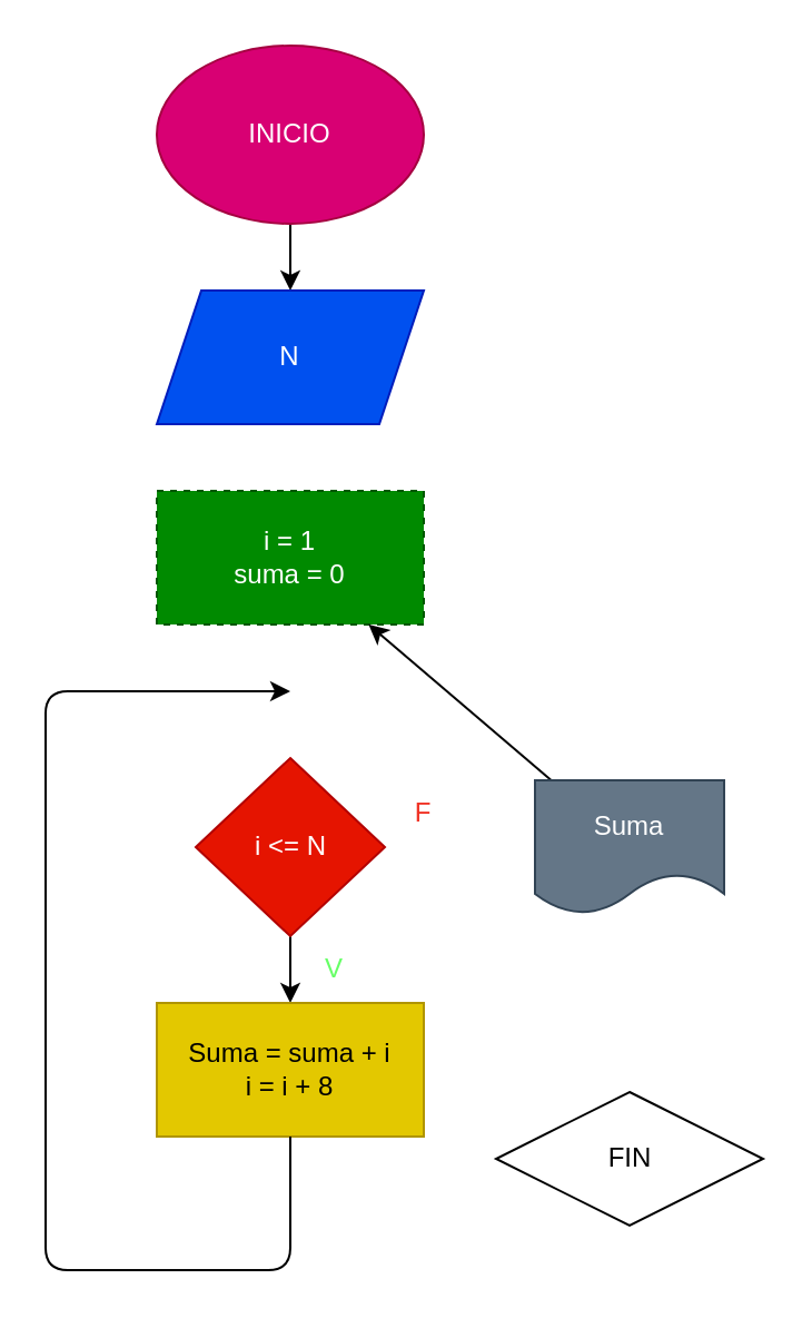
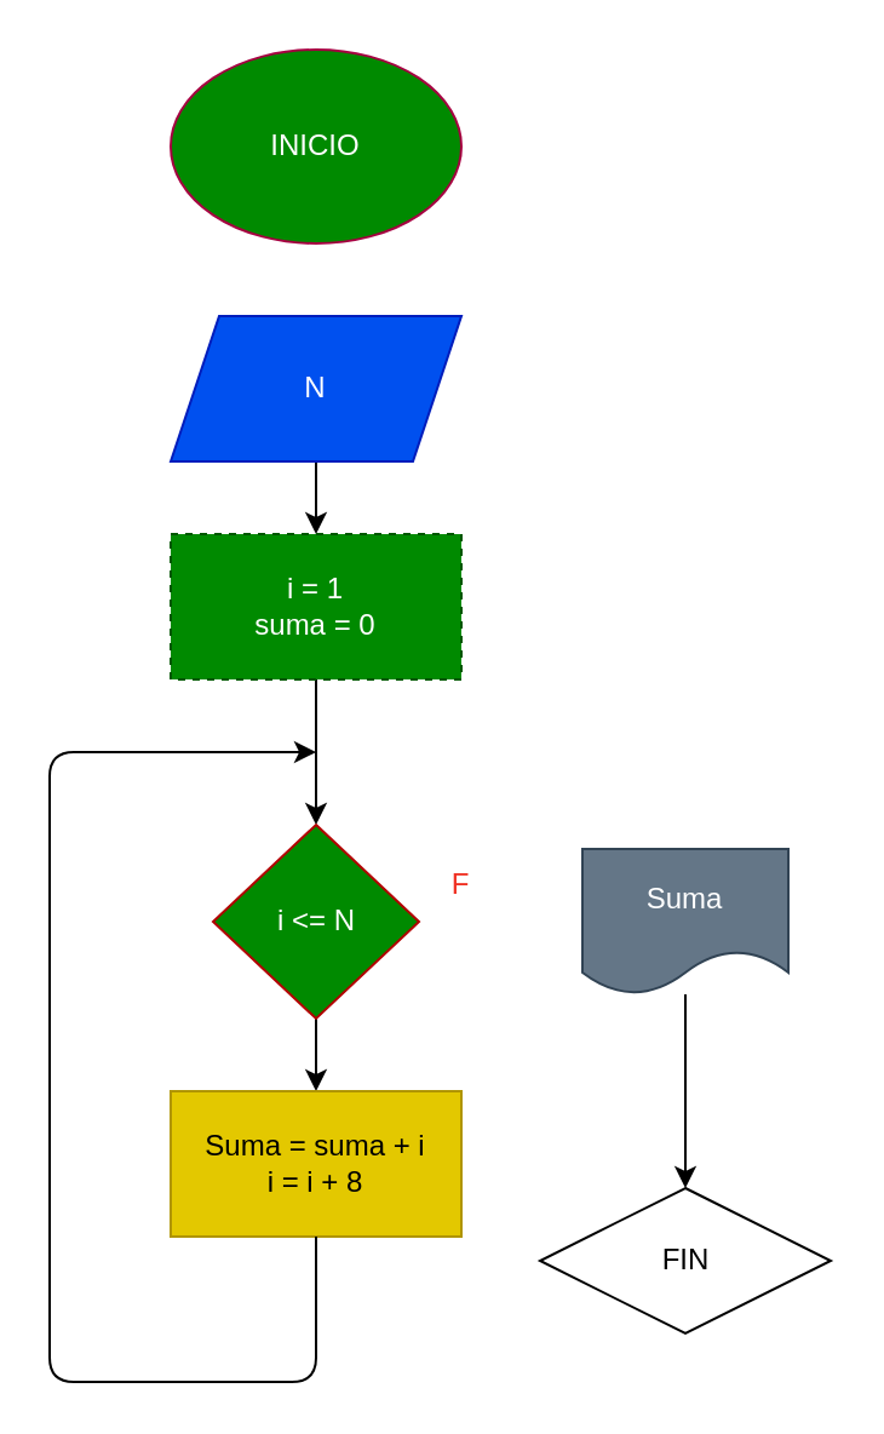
  <mxCell id="0" />
  <mxCell id="1" parent="0" />
- <mxCell id="2" value="" style="edgeStyle=none;html=1;" edge="1" parent="1" source="3" target="5"><mxGeometry relative="1" as="geometry" /></mxCell>
- <mxCell id="3" value="INICIO" style="ellipse;whiteSpace=wrap;html=1;fillColor=#d80073;fontColor=#ffffff;strokeColor=#A50040;" vertex="1" parent="1"><mxGeometry x="70" y="20" width="120" height="80" as="geometry" /></mxCell>
+ <mxCell id="3" value="INICIO" style="ellipse;whiteSpace=wrap;html=1;fillColor=#008a00;fontColor=#ffffff;strokeColor=#A50040;" vertex="1" parent="1"><mxGeometry x="70" y="20" width="120" height="80" as="geometry" /></mxCell>
+ <mxCell id="4" value="" style="edgeStyle=none;html=1;" edge="1" parent="1" source="5" target="7"><mxGeometry relative="1" as="geometry" /></mxCell>
  <mxCell id="5" value="N" style="shape=parallelogram;perimeter=parallelogramPerimeter;whiteSpace=wrap;html=1;fixedSize=1;fillColor=#0050ef;strokeColor=#001DBC;fontColor=#ffffff;" vertex="1" parent="1"><mxGeometry x="70" y="130" width="120" height="60" as="geometry" /></mxCell>
+ <mxCell id="6" value="" style="edgeStyle=none;html=1;" edge="1" parent="1" source="7" target="9"><mxGeometry relative="1" as="geometry" /></mxCell>
  <mxCell id="7" value="i = 1&lt;br&gt;suma = 0" style="whiteSpace=wrap;html=1;fillColor=#008a00;strokeColor=#005700;fontColor=#ffffff;dashed=1;" vertex="1" parent="1"><mxGeometry x="70" y="220" width="120" height="60" as="geometry" /></mxCell>
  <mxCell id="8" value="" style="edgeStyle=none;html=1;" edge="1" parent="1" source="9" target="10"><mxGeometry relative="1" as="geometry" /></mxCell>
- <mxCell id="9" value="i &amp;lt;= N" style="rhombus;whiteSpace=wrap;html=1;fillColor=#e51400;strokeColor=#B20000;fontColor=#ffffff;" vertex="1" parent="1"><mxGeometry x="87.5" y="340" width="85" height="80" as="geometry" /></mxCell>
+ <mxCell id="9" value="i &amp;lt;= N" style="rhombus;whiteSpace=wrap;html=1;fillColor=#008a00;strokeColor=#B20000;fontColor=#ffffff;" vertex="1" parent="1"><mxGeometry x="87.5" y="340" width="85" height="80" as="geometry" /></mxCell>
  <mxCell id="10" value="Suma = suma + i&lt;br&gt;i = i + 8" style="whiteSpace=wrap;html=1;fillColor=#e3c800;strokeColor=#B09500;fontColor=#000000;" vertex="1" parent="1"><mxGeometry x="70" y="450" width="120" height="60" as="geometry" /></mxCell>
  <mxCell id="11" value="" style="endArrow=classic;html=1;exitX=0.5;exitY=1;exitDx=0;exitDy=0;" edge="1" parent="1" source="10"><mxGeometry width="50" height="50" relative="1" as="geometry"><mxPoint x="120" y="370" as="sourcePoint" /><mxPoint x="130" y="310" as="targetPoint" /><Array as="points"><mxPoint x="130" y="570" /><mxPoint y="570" x="20" /><mxPoint y="410" x="20" /><mxPoint y="310" x="20" /></Array></mxGeometry></mxCell>
- <mxCell id="12" value="" style="edgeStyle=none;html=1;" edge="1" parent="1" source="13" target="7"><mxGeometry relative="1" as="geometry" /></mxCell>
+ <mxCell id="12" value="" style="edgeStyle=none;html=1;" edge="1" parent="1" source="13" target="14"><mxGeometry relative="1" as="geometry" /></mxCell>
  <mxCell id="13" value="Suma" style="shape=document;whiteSpace=wrap;html=1;boundedLbl=1;fillColor=#647687;strokeColor=#314354;fontColor=#ffffff;" vertex="1" parent="1"><mxGeometry x="240" y="350" width="85" height="60" as="geometry" /></mxCell>
  <mxCell id="14" value="FIN" style="rhombus;whiteSpace=wrap;html=1;" vertex="1" parent="1"><mxGeometry x="222.5" y="490" width="120" height="60" as="geometry" /></mxCell>
  <mxCell id="15" value="&lt;font color=&quot;#f03224&quot;&gt;F&lt;/font&gt;" style="text;html=1;strokeColor=none;fillColor=none;align=center;verticalAlign=middle;whiteSpace=wrap;rounded=0;" vertex="1" parent="1"><mxGeometry x="160" y="350" width="60" height="30" as="geometry" /></mxCell>
- <mxCell id="16" value="&lt;font color=&quot;#66ff66&quot;&gt;V&lt;/font&gt;" style="text;html=1;strokeColor=none;fillColor=none;align=center;verticalAlign=middle;whiteSpace=wrap;rounded=0;" vertex="1" parent="1"><mxGeometry x="120" y="420" width="60" height="30" as="geometry" /></mxCell>
